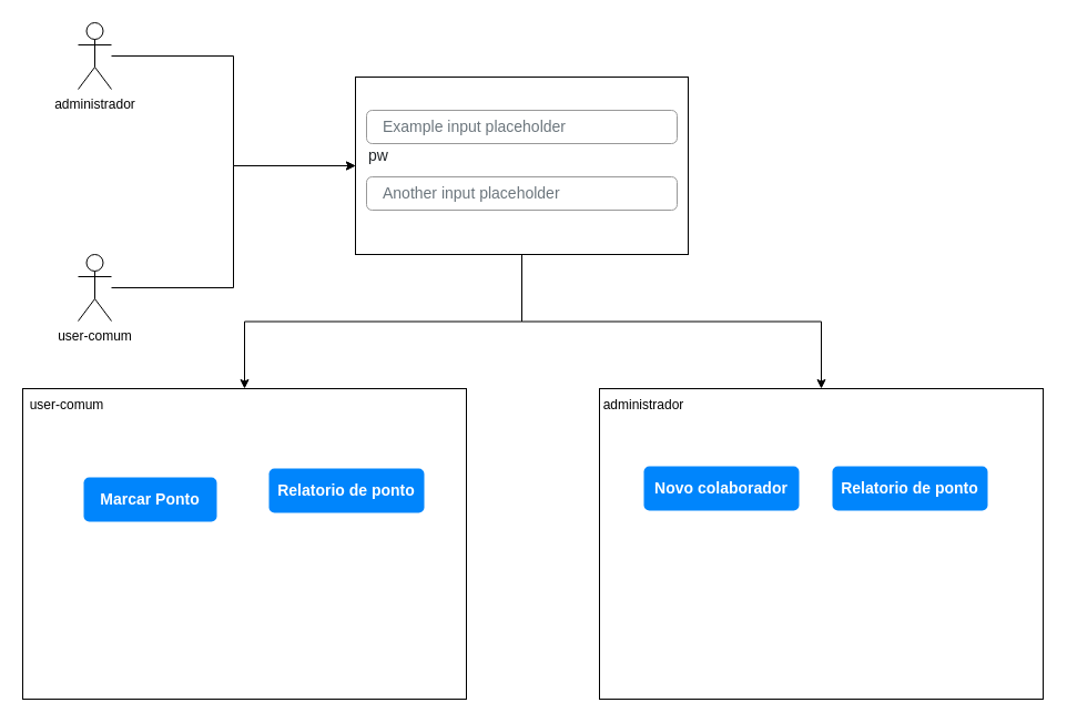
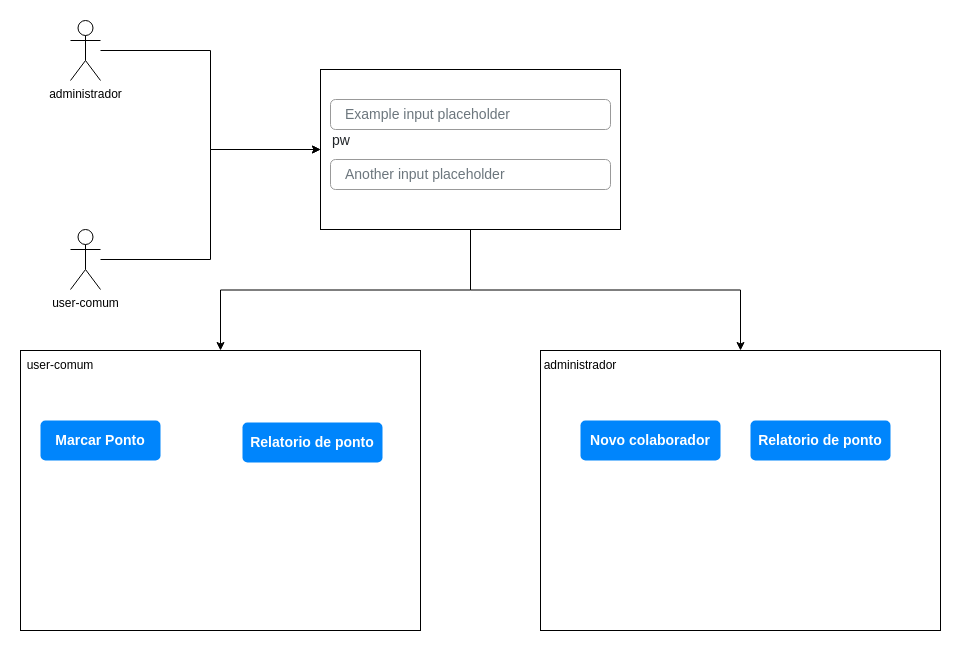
  <mxCell id="0" />
  <mxCell id="1" parent="0" />
  <mxCell id="2" style="edgeStyle=orthogonalEdgeStyle;rounded=0;orthogonalLoop=1;jettySize=auto;html=1;entryX=0;entryY=0.5;entryDx=0;entryDy=0;" edge="1" parent="1" source="3" target="7"><mxGeometry relative="1" as="geometry" /></mxCell>
  <mxCell id="3" value="administrador&lt;div&gt;&lt;br&gt;&lt;/div&gt;" style="shape=umlActor;verticalLabelPosition=bottom;verticalAlign=top;html=1;outlineConnect=0;" vertex="1" parent="1"><mxGeometry x="70" y="20" width="30" height="60" as="geometry" /></mxCell>
  <mxCell id="4" style="edgeStyle=orthogonalEdgeStyle;rounded=0;orthogonalLoop=1;jettySize=auto;html=1;entryX=0;entryY=0.5;entryDx=0;entryDy=0;" edge="1" parent="1" source="5" target="7"><mxGeometry relative="1" as="geometry" /></mxCell>
  <mxCell id="5" value="&lt;div&gt;user-comum&lt;/div&gt;" style="shape=umlActor;verticalLabelPosition=bottom;verticalAlign=top;html=1;outlineConnect=0;" vertex="1" parent="1"><mxGeometry x="70" y="229" width="30" height="60" as="geometry" /></mxCell>
  <mxCell id="6" value="" style="group" vertex="1" connectable="0" parent="1"><mxGeometry x="320" y="69" width="300" height="160" as="geometry" /></mxCell>
  <mxCell id="7" value="" style="rounded=0;whiteSpace=wrap;html=1;" vertex="1" parent="6"><mxGeometry width="300" height="160" as="geometry" /></mxCell>
  <mxCell id="8" value="Example input placeholder" style="html=1;shadow=0;dashed=0;shape=mxgraph.bootstrap.rrect;rSize=5;fillColor=none;strokeColor=#999999;align=left;spacing=15;fontSize=14;fontColor=#6C767D;" vertex="1" parent="6"><mxGeometry width="280" height="30" relative="1" as="geometry"><mxPoint x="10" y="30" as="offset" /></mxGeometry></mxCell>
  <mxCell id="9" value="pw" style="fillColor=none;strokeColor=none;align=left;fontSize=14;fontColor=#212529;" vertex="1" parent="6"><mxGeometry width="260" height="40" relative="1" as="geometry"><mxPoint x="10" y="50" as="offset" /></mxGeometry></mxCell>
  <mxCell id="10" value="Another input placeholder" style="html=1;shadow=0;dashed=0;shape=mxgraph.bootstrap.rrect;rSize=5;fillColor=none;strokeColor=#999999;align=left;spacing=15;fontSize=14;fontColor=#6C767D;" vertex="1" parent="6"><mxGeometry width="280" height="30" relative="1" as="geometry"><mxPoint x="10" y="90" as="offset" /></mxGeometry></mxCell>
  <mxCell id="11" value="" style="rounded=0;whiteSpace=wrap;html=1;" vertex="1" parent="1"><mxGeometry x="540" y="350" width="400" height="280" as="geometry" /></mxCell>
  <mxCell id="12" value="" style="rounded=0;whiteSpace=wrap;html=1;" vertex="1" parent="1"><mxGeometry x="20" y="350" width="400" height="280" as="geometry" /></mxCell>
  <mxCell id="13" value="user-comum" style="text;html=1;align=center;verticalAlign=middle;whiteSpace=wrap;rounded=0;" vertex="1" parent="1"><mxGeometry x="20" y="350" width="80" height="30" as="geometry" /></mxCell>
  <mxCell id="14" value="administrador" style="text;html=1;align=center;verticalAlign=middle;whiteSpace=wrap;rounded=0;" vertex="1" parent="1"><mxGeometry x="540" y="350" width="80" height="30" as="geometry" /></mxCell>
  <mxCell id="15" style="edgeStyle=orthogonalEdgeStyle;rounded=0;orthogonalLoop=1;jettySize=auto;html=1;entryX=0.5;entryY=0;entryDx=0;entryDy=0;" edge="1" parent="1" source="7" target="12"><mxGeometry relative="1" as="geometry" /></mxCell>
  <mxCell id="16" style="edgeStyle=orthogonalEdgeStyle;rounded=0;orthogonalLoop=1;jettySize=auto;html=1;entryX=0.5;entryY=0;entryDx=0;entryDy=0;" edge="1" parent="1" source="7" target="11"><mxGeometry relative="1" as="geometry" /></mxCell>
  <mxCell id="17" value="Novo colaborador" style="html=1;shadow=0;dashed=0;shape=mxgraph.bootstrap.rrect;rSize=5;strokeColor=none;strokeWidth=1;fillColor=#0085FC;fontColor=#FFFFFF;whiteSpace=wrap;align=center;verticalAlign=middle;spacingLeft=0;fontStyle=1;fontSize=14;spacing=5;" vertex="1" parent="1"><mxGeometry x="580" y="420" width="140" height="40" as="geometry" /></mxCell>
  <mxCell id="18" value="Relatorio de ponto" style="html=1;shadow=0;dashed=0;shape=mxgraph.bootstrap.rrect;rSize=5;strokeColor=none;strokeWidth=1;fillColor=#0085FC;fontColor=#FFFFFF;whiteSpace=wrap;align=center;verticalAlign=middle;spacingLeft=0;fontStyle=1;fontSize=14;spacing=5;" vertex="1" parent="1"><mxGeometry x="750" y="420" width="140" height="40" as="geometry" /></mxCell>
- <mxCell id="19" value="Marcar Ponto" style="html=1;shadow=0;dashed=0;shape=mxgraph.bootstrap.rrect;rSize=5;strokeColor=none;strokeWidth=1;fillColor=#0085FC;fontColor=#FFFFFF;whiteSpace=wrap;align=center;verticalAlign=middle;spacingLeft=0;fontStyle=1;fontSize=14;spacing=5;" vertex="1" parent="1"><mxGeometry x="75" y="430" width="120" height="40" as="geometry" /></mxCell>
+ <mxCell id="19" value="Marcar Ponto" style="html=1;shadow=0;dashed=0;shape=mxgraph.bootstrap.rrect;rSize=5;strokeColor=none;strokeWidth=1;fillColor=#0085FC;fontColor=#FFFFFF;whiteSpace=wrap;align=center;verticalAlign=middle;spacingLeft=0;fontStyle=1;fontSize=14;spacing=5;" vertex="1" parent="1"><mxGeometry x="40" y="420" width="120" height="40" as="geometry" /></mxCell>
  <mxCell id="20" value="Relatorio de ponto" style="html=1;shadow=0;dashed=0;shape=mxgraph.bootstrap.rrect;rSize=5;strokeColor=none;strokeWidth=1;fillColor=#0085FC;fontColor=#FFFFFF;whiteSpace=wrap;align=center;verticalAlign=middle;spacingLeft=0;fontStyle=1;fontSize=14;spacing=5;" vertex="1" parent="1"><mxGeometry x="242" y="422" width="140" height="40" as="geometry" /></mxCell>
